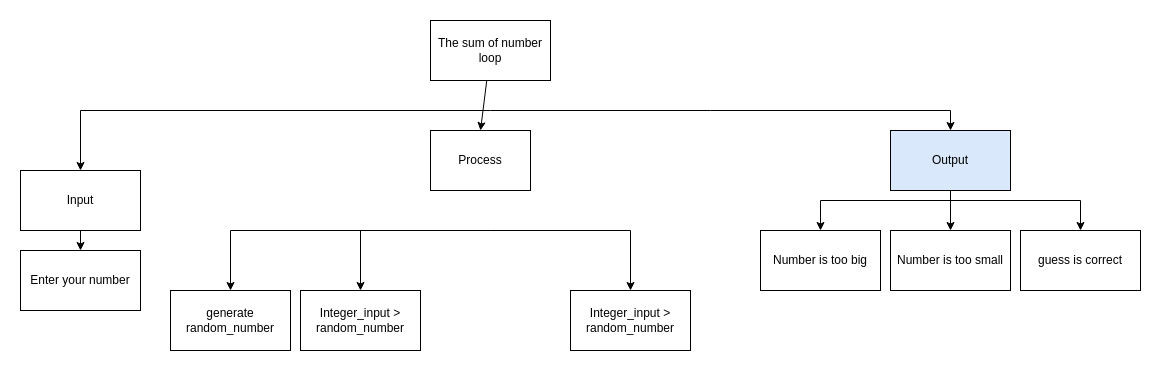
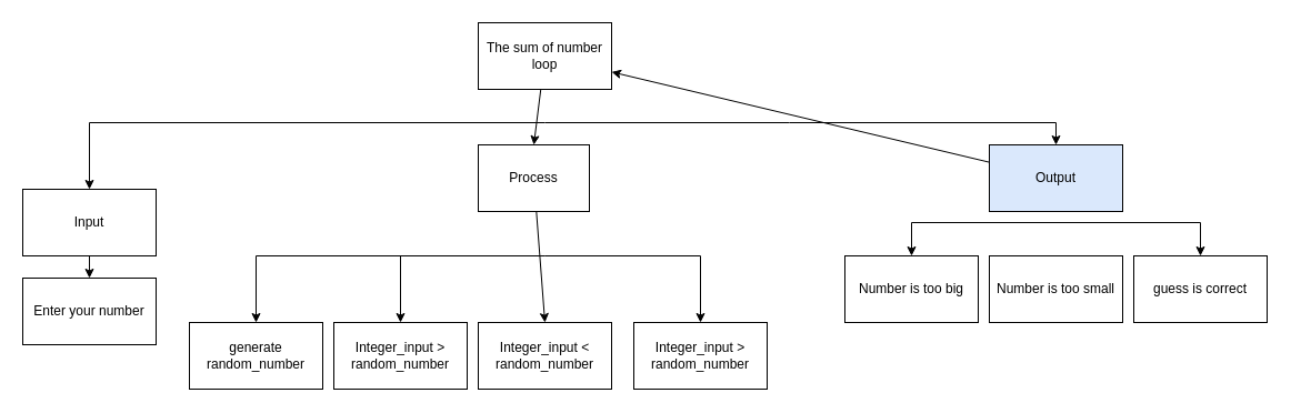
  <mxCell id="0" />
  <mxCell id="1" parent="0" />
  <mxCell id="2" style="edgeStyle=none;html=1;entryX=0.5;entryY=0;entryDx=0;entryDy=0;rounded=0;" edge="1" parent="1" source="5" target="12"><mxGeometry relative="1" as="geometry" /></mxCell>
  <mxCell id="3" style="edgeStyle=none;rounded=0;html=1;entryX=0.5;entryY=0;entryDx=0;entryDy=0;" edge="1" parent="1" target="7"><mxGeometry relative="1" as="geometry"><mxPoint x="490" y="110" as="sourcePoint" /><Array as="points"><mxPoint x="80" y="110" /></Array></mxGeometry></mxCell>
  <mxCell id="4" style="edgeStyle=none;rounded=0;html=1;entryX=0.5;entryY=0;entryDx=0;entryDy=0;" edge="1" parent="1" target="16"><mxGeometry relative="1" as="geometry"><mxPoint x="490" y="110" as="sourcePoint" /><Array as="points"><mxPoint x="710" y="110" /><mxPoint x="950" y="110" /></Array></mxGeometry></mxCell>
  <mxCell id="5" value="The sum of number loop" style="rounded=0;whiteSpace=wrap;html=1;" vertex="1" parent="1"><mxGeometry x="430" y="20" width="120" height="60" as="geometry" /></mxCell>
  <mxCell id="6" value="" style="edgeStyle=none;html=1;" edge="1" parent="1" source="7" target="17"><mxGeometry relative="1" as="geometry" /></mxCell>
  <mxCell id="7" value="Input" style="rounded=0;whiteSpace=wrap;html=1;" vertex="1" parent="1"><mxGeometry x="20" y="170" width="120" height="60" as="geometry" /></mxCell>
  <mxCell id="8" style="edgeStyle=none;html=1;rounded=0;" edge="1" parent="1" target="19"><mxGeometry relative="1" as="geometry"><mxPoint x="490" y="230" as="sourcePoint" /><Array as="points"><mxPoint x="630" y="230" /></Array></mxGeometry></mxCell>
+ <mxCell id="9" style="edgeStyle=none;html=1;entryX=0.5;entryY=0;entryDx=0;entryDy=0;" edge="1" parent="1" source="12" target="20"><mxGeometry relative="1" as="geometry" /></mxCell>
  <mxCell id="10" style="edgeStyle=none;html=1;entryX=0.5;entryY=0;entryDx=0;entryDy=0;rounded=0;" edge="1" parent="1" target="23"><mxGeometry relative="1" as="geometry"><mxPoint x="490" y="230" as="sourcePoint" /><Array as="points"><mxPoint x="360" y="230" /></Array></mxGeometry></mxCell>
  <mxCell id="11" style="edgeStyle=none;html=1;entryX=0.5;entryY=0;entryDx=0;entryDy=0;rounded=0;" edge="1" parent="1" target="21"><mxGeometry relative="1" as="geometry"><mxPoint x="490" y="230" as="sourcePoint" /><Array as="points"><mxPoint x="230" y="230" /></Array></mxGeometry></mxCell>
  <mxCell id="12" value="Process" style="rounded=0;whiteSpace=wrap;html=1;" vertex="1" parent="1"><mxGeometry x="430" y="130" width="100" height="60" as="geometry" /></mxCell>
  <mxCell id="13" style="edgeStyle=none;rounded=0;html=1;" edge="1" parent="1" target="18"><mxGeometry relative="1" as="geometry"><mxPoint x="870" y="200" as="sourcePoint" /><Array as="points"><mxPoint x="1080" y="200" /></Array></mxGeometry></mxCell>
  <mxCell id="14" style="edgeStyle=none;html=1;entryX=0.5;entryY=0;entryDx=0;entryDy=0;rounded=0;" edge="1" parent="1" target="22"><mxGeometry relative="1" as="geometry"><mxPoint x="890" y="200" as="sourcePoint" /><Array as="points"><mxPoint x="820" y="200" /></Array></mxGeometry></mxCell>
- <mxCell id="15" style="edgeStyle=none;html=1;entryX=0.5;entryY=0;entryDx=0;entryDy=0;" edge="1" parent="1" source="16" target="24"><mxGeometry relative="1" as="geometry" /></mxCell>
+ <mxCell id="15" style="edgeStyle=none;html=1;" edge="1" parent="1" source="16" target="5"><mxGeometry relative="1" as="geometry" /></mxCell>
  <mxCell id="16" value="Output" style="rounded=0;whiteSpace=wrap;html=1;fillColor=#dae8fc;" vertex="1" parent="1"><mxGeometry x="890" y="130" width="120" height="60" as="geometry" /></mxCell>
  <mxCell id="17" value="Enter your number" style="rounded=0;whiteSpace=wrap;html=1;" vertex="1" parent="1"><mxGeometry x="20" y="250" width="120" height="60" as="geometry" /></mxCell>
  <mxCell id="18" value="guess is correct" style="rounded=0;whiteSpace=wrap;html=1;" vertex="1" parent="1"><mxGeometry x="1020" y="230" width="120" height="60" as="geometry" /></mxCell>
  <mxCell id="19" value="Integer_input &amp;gt; random_number" style="rounded=0;whiteSpace=wrap;html=1;" vertex="1" parent="1"><mxGeometry x="570" y="290" width="120" height="60" as="geometry" /></mxCell>
+ <mxCell id="20" value="Integer_input &amp;lt; random_number" style="rounded=0;whiteSpace=wrap;html=1;" vertex="1" parent="1"><mxGeometry x="430" y="290" width="120" height="60" as="geometry" /></mxCell>
  <mxCell id="21" value="generate random_number" style="rounded=0;whiteSpace=wrap;html=1;" vertex="1" parent="1"><mxGeometry x="170" y="290" width="120" height="60" as="geometry" /></mxCell>
  <mxCell id="22" value="Number is too big" style="rounded=0;whiteSpace=wrap;html=1;" vertex="1" parent="1"><mxGeometry x="760" y="230" width="120" height="60" as="geometry" /></mxCell>
  <mxCell id="23" value="Integer_input &amp;gt; random_number" style="rounded=0;whiteSpace=wrap;html=1;" vertex="1" parent="1"><mxGeometry x="300" y="290" width="120" height="60" as="geometry" /></mxCell>
  <mxCell id="24" value="Number is too small" style="rounded=0;whiteSpace=wrap;html=1;" vertex="1" parent="1"><mxGeometry x="890" y="230" width="120" height="60" as="geometry" /></mxCell>
